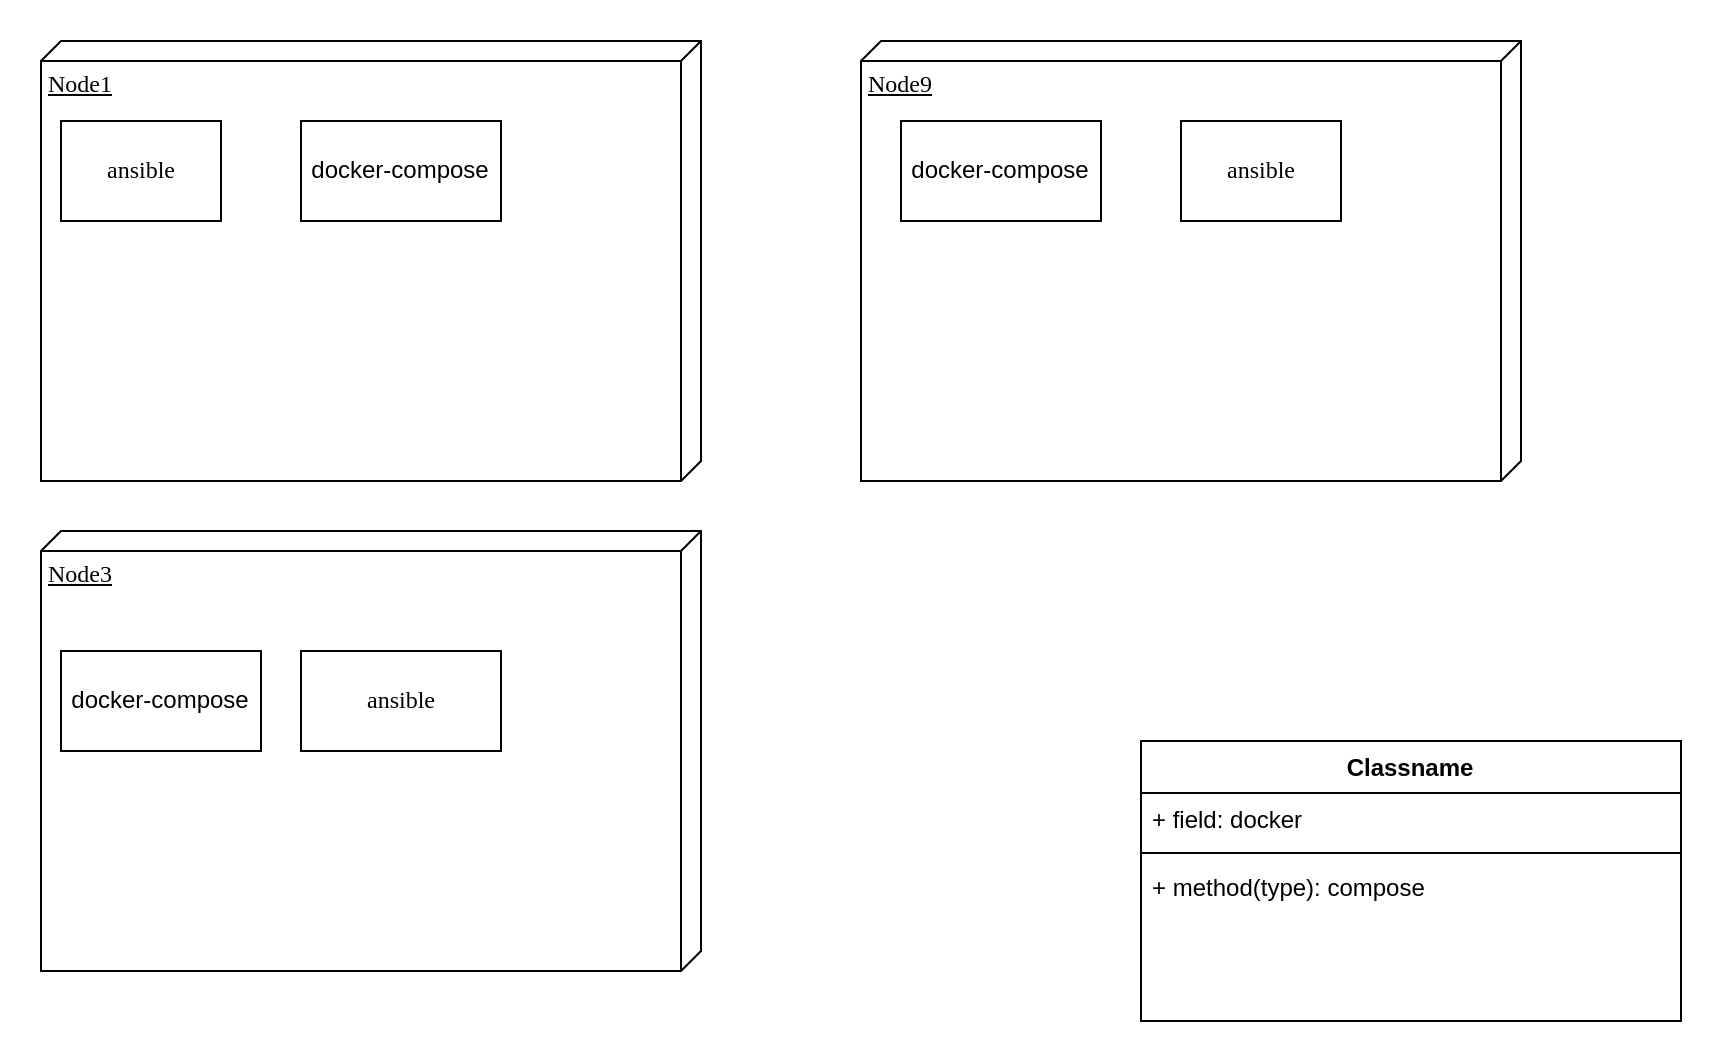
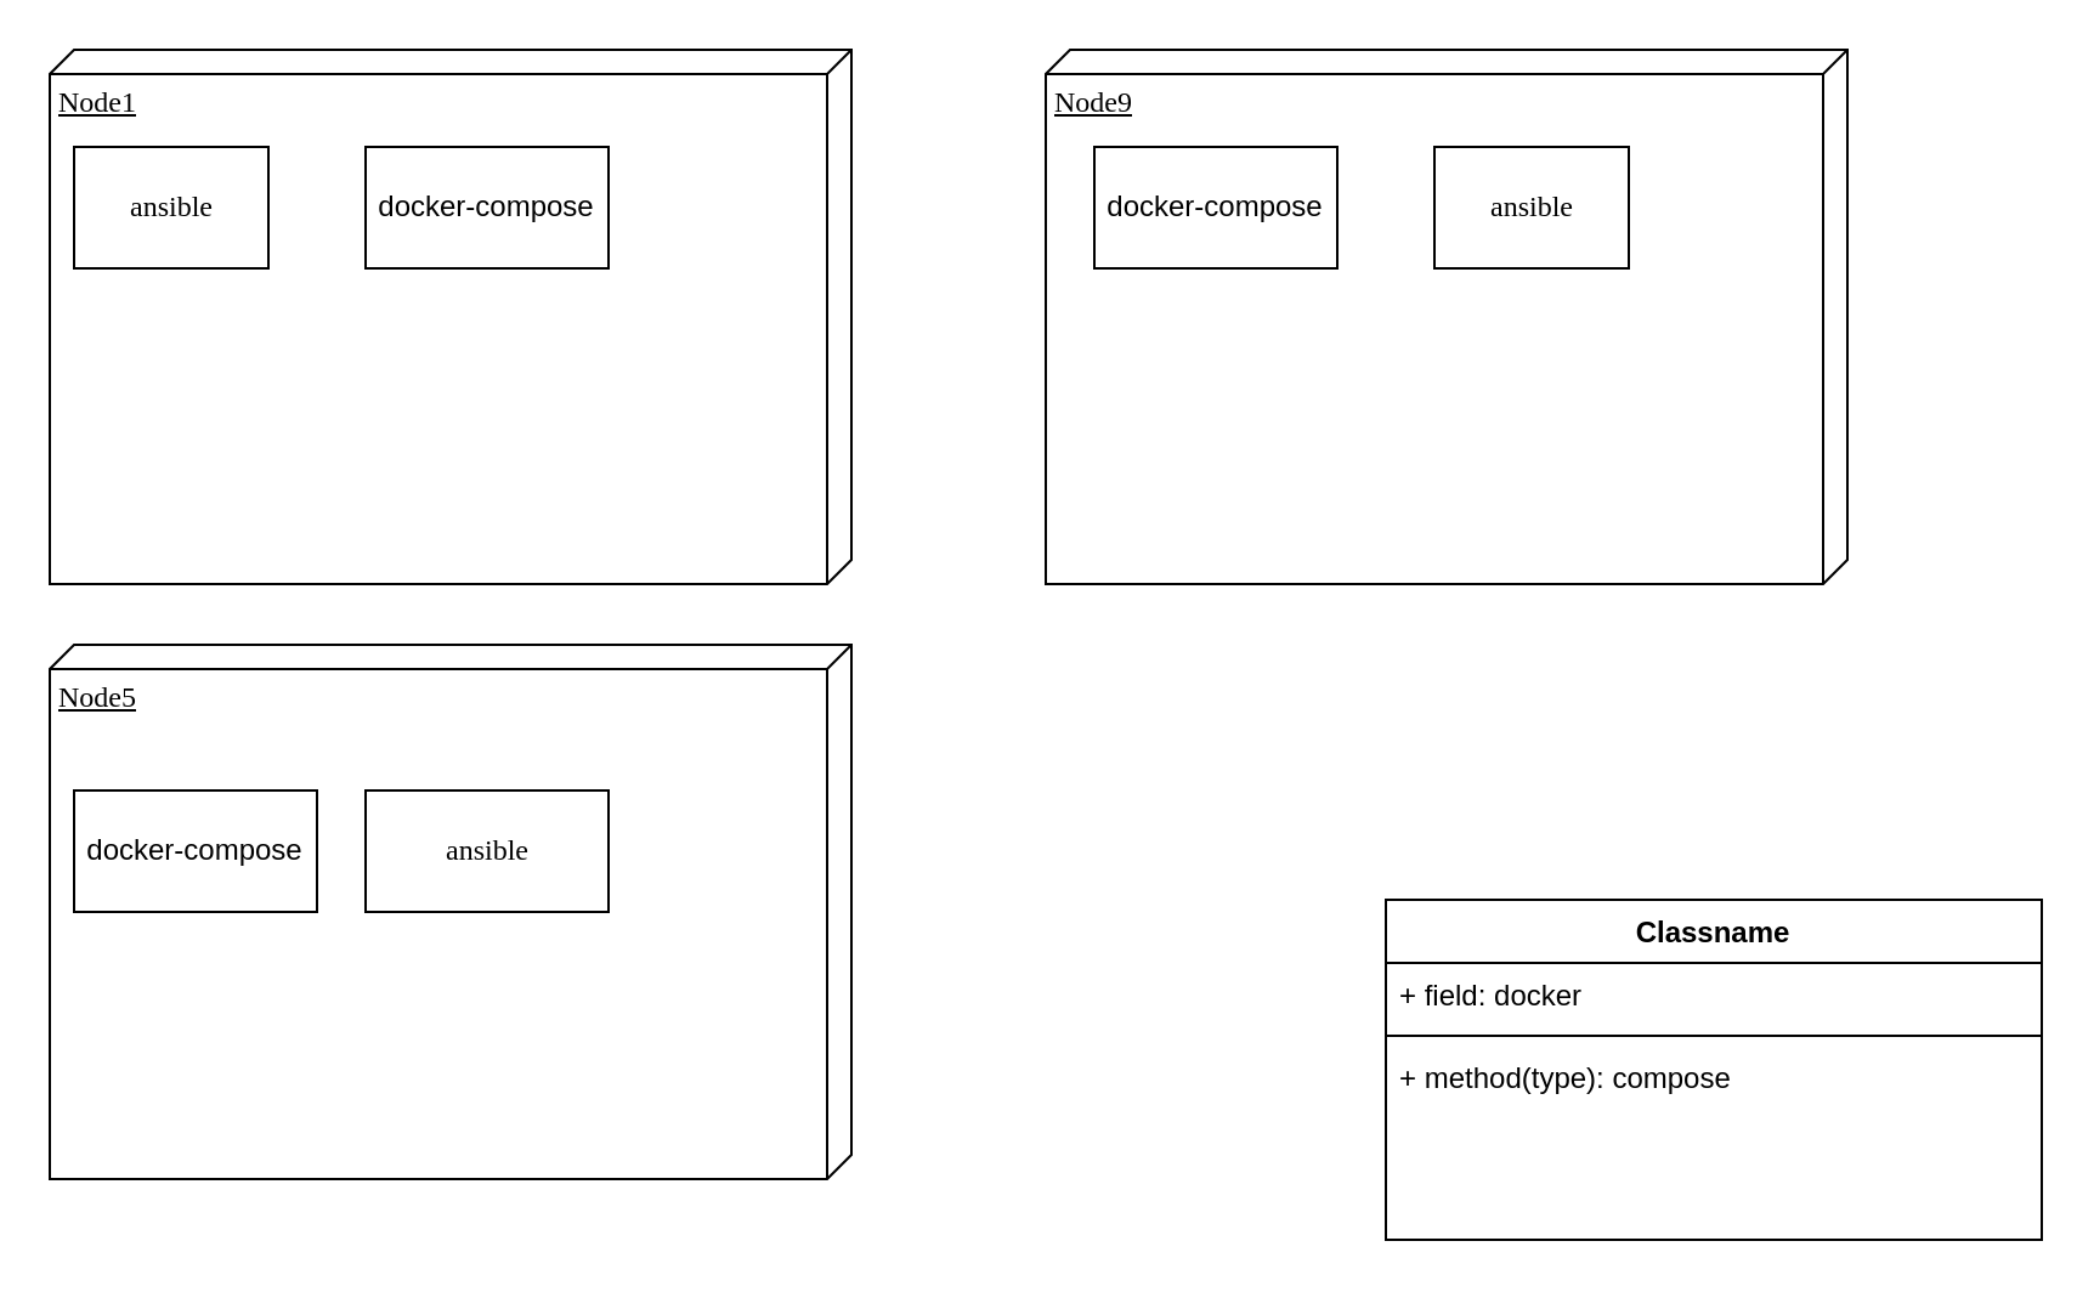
  <mxCell id="0" />
  <mxCell id="1" parent="0" />
  <mxCell id="2" value="Node1" style="verticalAlign=top;align=left;spacingTop=8;spacingLeft=2;spacingRight=12;shape=cube;size=10;direction=south;fontStyle=4;html=1;rounded=0;shadow=0;comic=0;labelBackgroundColor=none;strokeWidth=1;fontFamily=Verdana;fontSize=12" parent="1" vertex="1"><mxGeometry x="20" y="20" width="330" height="220" as="geometry" /></mxCell>
  <mxCell id="3" value="Node9" style="verticalAlign=top;align=left;spacingTop=8;spacingLeft=2;spacingRight=12;shape=cube;size=10;direction=south;fontStyle=4;html=1;rounded=0;shadow=0;comic=0;labelBackgroundColor=none;strokeWidth=1;fontFamily=Verdana;fontSize=12" parent="1" vertex="1"><mxGeometry x="430" y="20" width="330" height="220" as="geometry" /></mxCell>
  <mxCell id="4" value="ansible" style="html=1;rounded=0;shadow=0;comic=0;labelBackgroundColor=none;strokeWidth=1;fontFamily=Verdana;fontSize=12;align=center;" parent="1" vertex="1"><mxGeometry x="30" y="60" width="80" height="50" as="geometry" /></mxCell>
  <mxCell id="5" value="docker-compose" style="rounded=0;whiteSpace=wrap;html=1;" vertex="1" parent="1"><mxGeometry x="150" y="60" width="100" height="50" as="geometry" /></mxCell>
  <mxCell id="6" value="docker-compose" style="rounded=0;whiteSpace=wrap;html=1;" vertex="1" parent="1"><mxGeometry x="450" y="60" width="100" height="50" as="geometry" /></mxCell>
  <mxCell id="7" value="ansible" style="html=1;rounded=0;shadow=0;comic=0;labelBackgroundColor=none;strokeWidth=1;fontFamily=Verdana;fontSize=12;align=center;" vertex="1" parent="1"><mxGeometry x="590" y="60" width="80" height="50" as="geometry" /></mxCell>
- <mxCell id="8" value="Node3" style="verticalAlign=top;align=left;spacingTop=8;spacingLeft=2;spacingRight=12;shape=cube;size=10;direction=south;fontStyle=4;html=1;rounded=0;shadow=0;comic=0;labelBackgroundColor=none;strokeWidth=1;fontFamily=Verdana;fontSize=12" vertex="1" parent="1"><mxGeometry x="20" y="265" width="330" height="220" as="geometry" /></mxCell>
+ <mxCell id="8" value="Node5" style="verticalAlign=top;align=left;spacingTop=8;spacingLeft=2;spacingRight=12;shape=cube;size=10;direction=south;fontStyle=4;html=1;rounded=0;shadow=0;comic=0;labelBackgroundColor=none;strokeWidth=1;fontFamily=Verdana;fontSize=12" vertex="1" parent="1"><mxGeometry x="20" y="265" width="330" height="220" as="geometry" /></mxCell>
  <mxCell id="9" value="docker-compose" style="rounded=0;whiteSpace=wrap;html=1;" vertex="1" parent="1"><mxGeometry x="30" y="325" width="100" height="50" as="geometry" /></mxCell>
  <mxCell id="10" value="ansible" style="html=1;rounded=0;shadow=0;comic=0;labelBackgroundColor=none;strokeWidth=1;fontFamily=Verdana;fontSize=12;align=center;" vertex="1" parent="1"><mxGeometry x="150" y="325" width="100" height="50" as="geometry" /></mxCell>
  <mxCell id="11" value="Classname" style="swimlane;fontStyle=1;align=center;verticalAlign=top;childLayout=stackLayout;horizontal=1;startSize=26;horizontalStack=0;resizeParent=1;resizeParentMax=0;resizeLast=0;collapsible=1;marginBottom=0;" vertex="1" parent="1"><mxGeometry x="570" y="370" width="270" height="140" as="geometry" /></mxCell>
  <mxCell id="12" value="+ field: docker" style="text;strokeColor=none;fillColor=none;align=left;verticalAlign=top;spacingLeft=4;spacingRight=4;overflow=hidden;rotatable=0;points=[[0,0.5],[1,0.5]];portConstraint=eastwest;" vertex="1" parent="11"><mxGeometry y="26" width="270" height="26" as="geometry" /></mxCell>
  <mxCell id="13" value="" style="line;strokeWidth=1;fillColor=none;align=left;verticalAlign=middle;spacingTop=-1;spacingLeft=3;spacingRight=3;rotatable=0;labelPosition=right;points=[];portConstraint=eastwest;" vertex="1" parent="11"><mxGeometry y="52" width="270" height="8" as="geometry" /></mxCell>
  <mxCell id="14" value="+ method(type): compose" style="text;strokeColor=none;fillColor=none;align=left;verticalAlign=top;spacingLeft=4;spacingRight=4;overflow=hidden;rotatable=0;points=[[0,0.5],[1,0.5]];portConstraint=eastwest;" vertex="1" parent="11"><mxGeometry y="60" width="270" height="80" as="geometry" /></mxCell>
